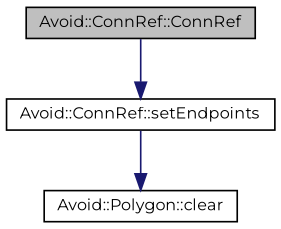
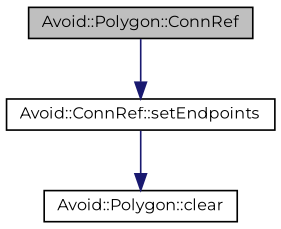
  digraph {
    fontname=Montserrat
    rankdir=TB
    node [color=black fillcolor=white fontname=Montserrat fontsize=10 shape=record style=filled]
    edge [color=midnightblue fontname=Montserrat fontsize=10 labelfontname=Helvetica labelfontsize=10 style=solid]
-   n1 [fillcolor=grey75 fontcolor=black height=0.2 label="Avoid::ConnRef::ConnRef" width=0.4]
+   n1 [fillcolor=grey75 fontcolor=black height=0.2 label="Avoid::Polygon::ConnRef" width=0.4]
    n2 [height=0.2 label="Avoid::ConnRef::setEndpoints" width=0.4]
    n3 [height=0.2 label="Avoid::Polygon::clear" width=0.4]
    n1 -> n2
    n2 -> n3
  }
